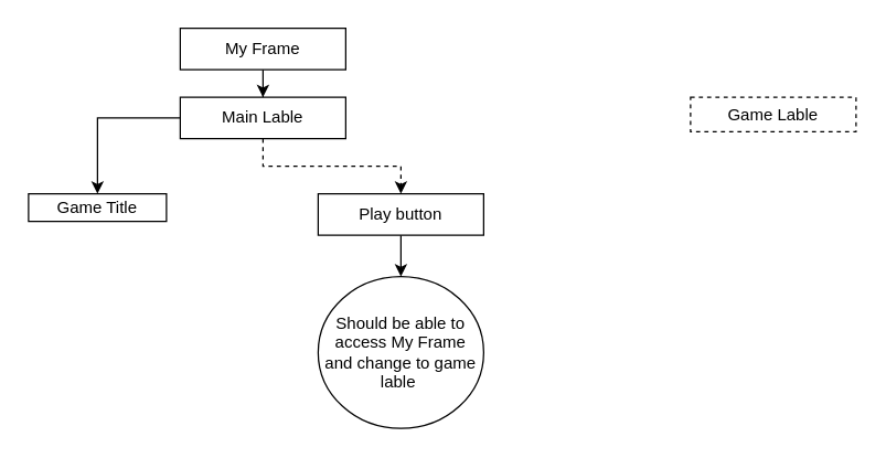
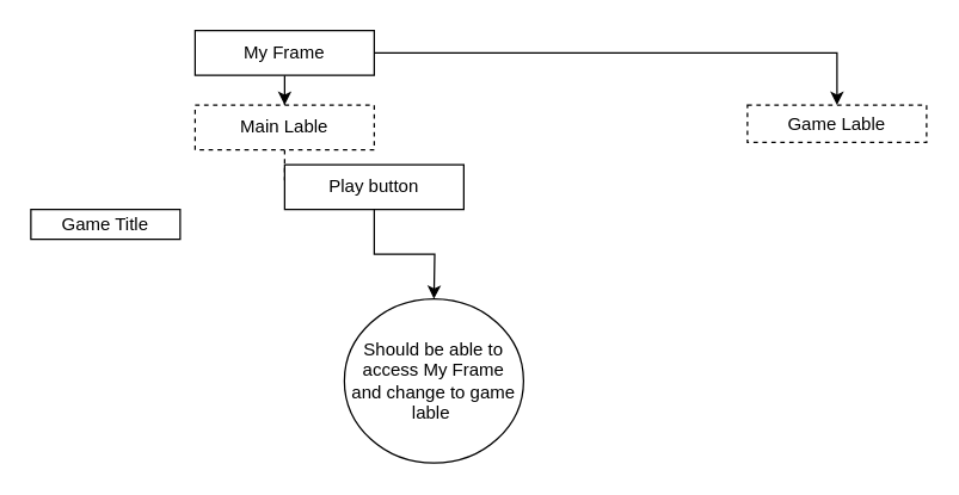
  <mxCell id="0" />
  <mxCell id="1" parent="0" />
  <mxCell id="2" style="edgeStyle=orthogonalEdgeStyle;rounded=0;orthogonalLoop=1;jettySize=auto;html=1;" edge="1" parent="1" source="4" target="7"><mxGeometry relative="1" as="geometry"><mxPoint x="190" y="100" as="targetPoint" /></mxGeometry></mxCell>
+ <mxCell id="3" style="edgeStyle=orthogonalEdgeStyle;rounded=0;orthogonalLoop=1;jettySize=auto;html=1;entryX=0.5;entryY=0;entryDx=0;entryDy=0;" edge="1" parent="1" source="4" target="13"><mxGeometry relative="1" as="geometry" /></mxCell>
  <mxCell id="4" value="My Frame" style="rounded=0;whiteSpace=wrap;html=1;" vertex="1" parent="1"><mxGeometry x="130" y="20" width="120" height="30" as="geometry" /></mxCell>
- <mxCell id="5" style="edgeStyle=orthogonalEdgeStyle;rounded=0;orthogonalLoop=1;jettySize=auto;html=1;entryX=0.5;entryY=0;entryDx=0;entryDy=0;" edge="1" parent="1" source="7" target="9"><mxGeometry relative="1" as="geometry"><mxPoint x="190" y="120" as="targetPoint" /></mxGeometry></mxCell>
  <mxCell id="6" style="edgeStyle=orthogonalEdgeStyle;rounded=0;orthogonalLoop=1;jettySize=auto;html=1;dashed=1;" edge="1" parent="1" source="7" target="11"><mxGeometry relative="1" as="geometry" /></mxCell>
- <mxCell id="7" value="Main Lable" style="rounded=0;whiteSpace=wrap;html=1;" vertex="1" parent="1"><mxGeometry x="130" y="70" width="120" height="30" as="geometry" /></mxCell>
+ <mxCell id="7" value="Main Lable" style="rounded=0;whiteSpace=wrap;html=1;dashed=1;" vertex="1" parent="1"><mxGeometry x="130" y="70" width="120" height="30" as="geometry" /></mxCell>
  <mxCell id="8" style="edgeStyle=orthogonalEdgeStyle;rounded=0;orthogonalLoop=1;jettySize=auto;html=1;exitX=0.5;exitY=1;exitDx=0;exitDy=0;" edge="1" parent="1" source="7" target="7"><mxGeometry relative="1" as="geometry" /></mxCell>
  <mxCell id="9" value="Game Title" style="rounded=0;whiteSpace=wrap;html=1;" vertex="1" parent="1"><mxGeometry x="20" y="140" width="100" height="20" as="geometry" /></mxCell>
  <mxCell id="10" style="edgeStyle=orthogonalEdgeStyle;rounded=0;orthogonalLoop=1;jettySize=auto;html=1;" edge="1" parent="1" source="11"><mxGeometry relative="1" as="geometry"><mxPoint x="290" y="200" as="targetPoint" /></mxGeometry></mxCell>
- <mxCell id="11" value="Play button" style="rounded=0;whiteSpace=wrap;html=1;" vertex="1" parent="1"><mxGeometry x="230" y="140" width="120" height="30" as="geometry" /></mxCell>
+ <mxCell id="11" value="Play button" style="rounded=0;whiteSpace=wrap;html=1;" vertex="1" parent="1"><mxGeometry x="190" y="110" width="120" height="30" as="geometry" /></mxCell>
  <mxCell id="12" value="Should be able to access My Frame and change to game lable&amp;nbsp;" style="ellipse;whiteSpace=wrap;html=1;" vertex="1" parent="1"><mxGeometry x="230" y="200" width="120" height="110" as="geometry" /></mxCell>
  <mxCell id="13" value="Game Lable" style="rounded=0;whiteSpace=wrap;html=1;dashed=1;" vertex="1" parent="1"><mxGeometry x="500" y="70" width="120" height="25" as="geometry" /></mxCell>
